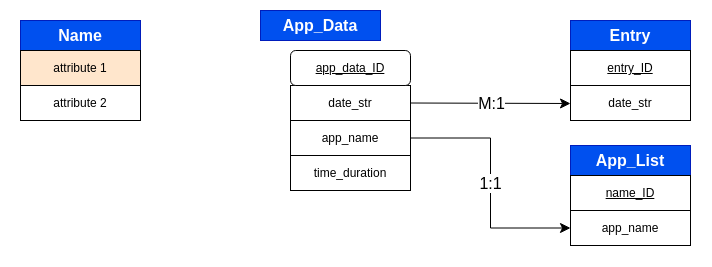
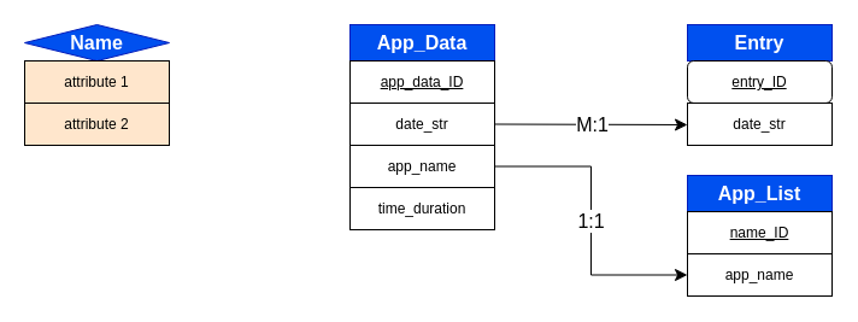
  <mxCell id="0" />
  <mxCell id="1" parent="0" />
- <mxCell id="2" value="&lt;b&gt;&lt;font style=&quot;font-size: 16px;&quot;&gt;Name&lt;/font&gt;&lt;/b&gt;" style="rounded=0;whiteSpace=wrap;html=1;fillColor=#0050ef;fontColor=#ffffff;strokeColor=#001DBC;gradientColor=none;" parent="1" vertex="1"><mxGeometry x="20" y="20" width="120" height="30" as="geometry" /></mxCell>
+ <mxCell id="2" value="&lt;b&gt;&lt;font style=&quot;font-size: 16px;&quot;&gt;Name&lt;/font&gt;&lt;/b&gt;" style="rhombus;whiteSpace=wrap;html=1;fillColor=#0050ef;fontColor=#ffffff;strokeColor=#001DBC;gradientColor=none;" parent="1" vertex="1"><mxGeometry x="20" y="20" width="120" height="30" as="geometry" /></mxCell>
  <mxCell id="3" value="&lt;div&gt;attribute 1&lt;/div&gt;" style="rounded=0;whiteSpace=wrap;html=1;align=center;fillColor=#ffe6cc;" parent="1" vertex="1"><mxGeometry x="20" y="50" width="120" height="35" as="geometry" /></mxCell>
- <mxCell id="4" value="&lt;div&gt;attribute 2&lt;/div&gt;" style="rounded=0;whiteSpace=wrap;html=1;align=center;" parent="1" vertex="1"><mxGeometry x="20" y="85" width="120" height="35" as="geometry" /></mxCell>
+ <mxCell id="4" value="&lt;div&gt;attribute 2&lt;/div&gt;" style="rounded=0;whiteSpace=wrap;html=1;align=center;fillColor=#ffe6cc;" parent="1" vertex="1"><mxGeometry x="20" y="85" width="120" height="35" as="geometry" /></mxCell>
  <mxCell id="5" value="&lt;b&gt;&lt;font style=&quot;font-size: 16px;&quot;&gt;Entry&lt;/font&gt;&lt;/b&gt;" style="rounded=0;whiteSpace=wrap;html=1;fillColor=#0050ef;fontColor=#ffffff;strokeColor=#001DBC;gradientColor=none;" parent="1" vertex="1"><mxGeometry x="570" y="20" width="120" height="30" as="geometry" /></mxCell>
- <mxCell id="6" value="&lt;div&gt;&lt;u&gt;entry_ID&lt;/u&gt;&lt;/div&gt;" style="rounded=0;whiteSpace=wrap;html=1;align=center;" parent="1" vertex="1"><mxGeometry x="570" y="50" width="120" height="35" as="geometry" /></mxCell>
+ <mxCell id="6" value="&lt;div&gt;&lt;u&gt;entry_ID&lt;/u&gt;&lt;/div&gt;" style="whiteSpace=wrap;html=1;align=center;rounded=1;" parent="1" vertex="1"><mxGeometry x="570" y="50" width="120" height="35" as="geometry" /></mxCell>
  <mxCell id="7" value="&lt;div&gt;date_str&lt;/div&gt;" style="rounded=0;whiteSpace=wrap;html=1;align=center;" parent="1" vertex="1"><mxGeometry x="570" y="85" width="120" height="35" as="geometry" /></mxCell>
- <mxCell id="8" value="&lt;b&gt;&lt;font style=&quot;font-size: 16px;&quot;&gt;App_Data&lt;/font&gt;&lt;/b&gt;" style="rounded=0;whiteSpace=wrap;html=1;fillColor=#0050ef;fontColor=#ffffff;strokeColor=#001DBC;gradientColor=none;" parent="1" vertex="1"><mxGeometry x="260" y="10" width="120" height="30" as="geometry" /></mxCell>
+ <mxCell id="8" value="&lt;b&gt;&lt;font style=&quot;font-size: 16px;&quot;&gt;App_Data&lt;/font&gt;&lt;/b&gt;" style="rounded=0;whiteSpace=wrap;html=1;fillColor=#0050ef;fontColor=#ffffff;strokeColor=#001DBC;gradientColor=none;" parent="1" vertex="1"><mxGeometry x="290" y="20" width="120" height="30" as="geometry" /></mxCell>
  <mxCell id="9" value="date_str" style="rounded=0;whiteSpace=wrap;html=1;align=center;" parent="1" vertex="1"><mxGeometry x="290" y="85" width="120" height="35" as="geometry" /></mxCell>
  <mxCell id="10" value="&lt;div&gt;app_name&lt;/div&gt;" style="rounded=0;whiteSpace=wrap;html=1;align=center;" parent="1" vertex="1"><mxGeometry x="290" y="120" width="120" height="35" as="geometry" /></mxCell>
  <mxCell id="11" value="&lt;div&gt;time_duration&lt;/div&gt;" style="rounded=0;whiteSpace=wrap;html=1;align=center;" parent="1" vertex="1"><mxGeometry x="290" y="155" width="120" height="35" as="geometry" /></mxCell>
- <mxCell id="12" value="&lt;div&gt;&lt;u&gt;app_data_ID&lt;/u&gt;&lt;/div&gt;" style="whiteSpace=wrap;html=1;align=center;rounded=1;" parent="1" vertex="1"><mxGeometry x="290" y="50" width="120" height="35" as="geometry" /></mxCell>
+ <mxCell id="12" value="&lt;div&gt;&lt;u&gt;app_data_ID&lt;/u&gt;&lt;/div&gt;" style="rounded=0;whiteSpace=wrap;html=1;align=center;" parent="1" vertex="1"><mxGeometry x="290" y="50" width="120" height="35" as="geometry" /></mxCell>
  <mxCell id="13" value="M:1" style="edgeStyle=elbowEdgeStyle;elbow=vertical;endArrow=classic;html=1;curved=0;rounded=0;endSize=8;startSize=8;fontSize=16;exitX=1;exitY=0.5;exitDx=0;exitDy=0;entryX=0;entryY=0.5;entryDx=0;entryDy=0;" parent="1" source="9" target="7" edge="1"><mxGeometry width="50" height="50" relative="1" as="geometry"><mxPoint x="610" y="120" as="sourcePoint" /><mxPoint x="580" y="65" as="targetPoint" /></mxGeometry></mxCell>
  <mxCell id="14" value="&lt;span style=&quot;font-size: 16px;&quot;&gt;&lt;b&gt;App_List&lt;/b&gt;&lt;/span&gt;" style="rounded=0;whiteSpace=wrap;html=1;fillColor=#0050ef;fontColor=#ffffff;strokeColor=#001DBC;gradientColor=none;" parent="1" vertex="1"><mxGeometry x="570" y="145" width="120" height="30" as="geometry" /></mxCell>
  <mxCell id="15" value="&lt;div&gt;&lt;u&gt;name_ID&lt;/u&gt;&lt;/div&gt;" style="rounded=0;whiteSpace=wrap;html=1;align=center;" parent="1" vertex="1"><mxGeometry x="570" y="175" width="120" height="35" as="geometry" /></mxCell>
  <mxCell id="16" value="&lt;div&gt;app_name&lt;/div&gt;" style="rounded=0;whiteSpace=wrap;html=1;align=center;" parent="1" vertex="1"><mxGeometry x="570" y="210" width="120" height="35" as="geometry" /></mxCell>
  <mxCell id="17" value="1:1" style="edgeStyle=elbowEdgeStyle;elbow=horizontal;endArrow=classic;html=1;curved=0;rounded=0;endSize=8;startSize=8;fontSize=16;entryX=0;entryY=0.5;entryDx=0;entryDy=0;exitX=1;exitY=0.5;exitDx=0;exitDy=0;" parent="1" source="10" target="16" edge="1"><mxGeometry width="50" height="50" relative="1" as="geometry"><mxPoint x="450" y="125" as="sourcePoint" /><mxPoint x="560" y="115" as="targetPoint" /></mxGeometry></mxCell>
